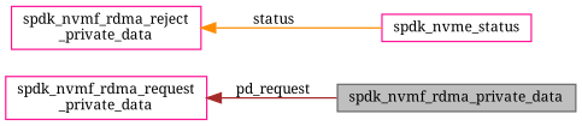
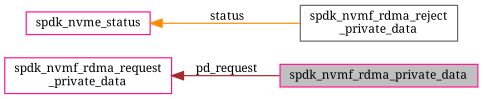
  digraph {
    fontname="Noto Serif"
    rankdir=LR
    node [color=gray40 fillcolor=white fontname="Noto Serif" fontsize=10 shape=record style=filled]
    edge [dir=back fontname="Noto Serif" fontsize=10 labelfontname=Helvetica labelfontsize=10 style=solid]
-   n1 [fillcolor=grey75 fontcolor=black height=0.2 label=spdk_nvmf_rdma_private_data width=0.4]
+   n1 [color=deeppink fillcolor=grey75 fontcolor=black height=0.2 label=spdk_nvmf_rdma_private_data width=0.4]
    n2 [color=deeppink height=0.2 label="spdk_nvmf_rdma_request\l_private_data" width=0.4]
-   n3 [color=deeppink height=0.2 label="spdk_nvmf_rdma_reject\l_private_data" width=0.4]
+   n3 [height=0.2 label="spdk_nvmf_rdma_reject\l_private_data" width=0.4]
    n4 [color=deeppink height=0.2 label=spdk_nvme_status width=0.4]
    n2 -> n1 [color=brown label=" pd_request"]
-   n3 -> n4 [color=darkorange label=" status"]
+   n4 -> n3 [color=darkorange label=" status"]
  }
